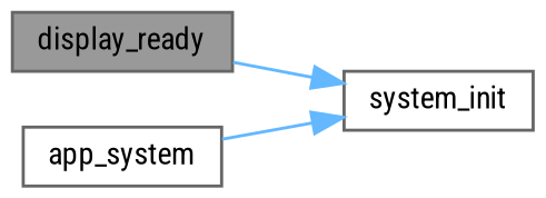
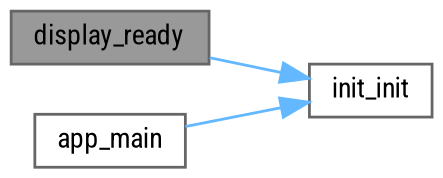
  digraph {
    fontname="Roboto Condensed"
    rankdir=RL
    node [color=grey40 fillcolor=white fontname="Roboto Condensed" fontsize=10 shape=box style=filled]
    edge [color=steelblue1 dir=back fontname="Roboto Condensed" fontsize=10 labelfontname=Helvetica labelfontsize=10 style=solid]
    n1 [color=gray40 fillcolor=grey60 fontcolor=black height=0.2 label=display_ready width=0.4]
-   n2 [height=0.2 label=system_init width=0.4]
-   n3 [height=0.2 label=app_system width=0.4]
+   n2 [height=0.2 label=init_init width=0.4]
+   n3 [height=0.2 label=app_main width=0.4]
    n2 -> n1
    n2 -> n3
  }
